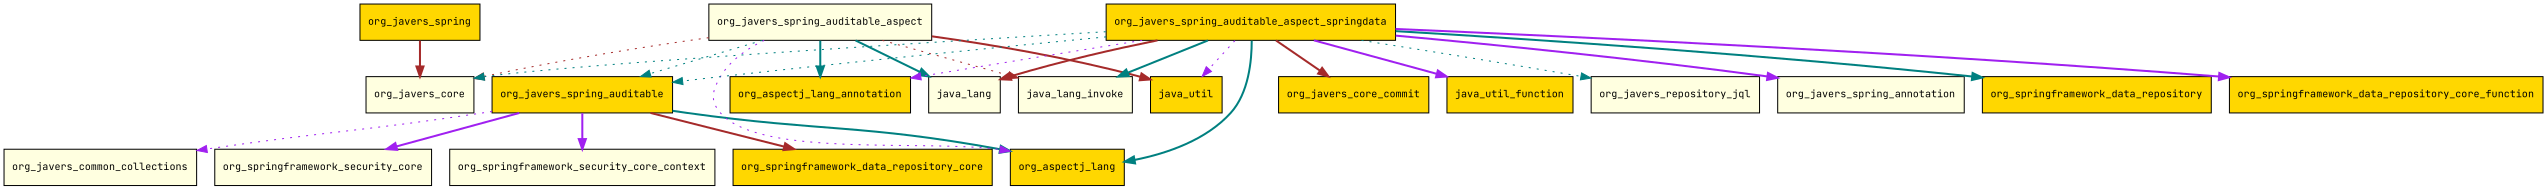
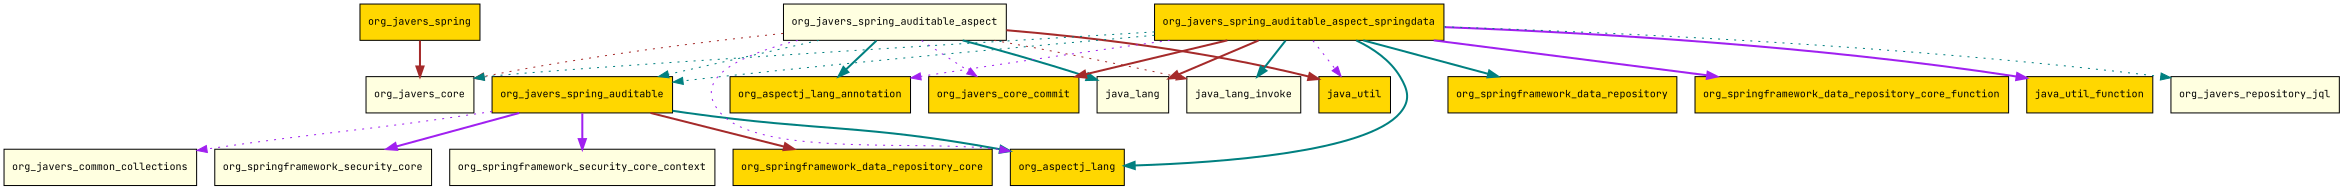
  digraph {
    fontname="JetBrains Mono"
    node [fillcolor=gold fontname="JetBrains Mono" fontsize=10.0 shape=box style=filled]
    edge [color=teal fontname="JetBrains Mono" style=bold]
    org_javers_core [fillcolor=lightyellow]
    org_javers_spring
    org_javers_spring_auditable
    org_aspectj_lang
    org_javers_common_collections [fillcolor=lightyellow]
    org_springframework_security_core [fillcolor=lightyellow]
    org_springframework_security_core_context [fillcolor=lightyellow]
    org_springframework_data_repository_core
    org_javers_spring_auditable_aspect [fillcolor=lightyellow]
    java_lang [fillcolor=lightyellow]
    java_lang_invoke [fillcolor=lightyellow]
    java_util
    org_aspectj_lang_annotation
    org_javers_core_commit
    org_javers_spring_auditable_aspect_springdata
    java_util_function
    org_javers_repository_jql [fillcolor=lightyellow]
-   org_javers_spring_annotation [fillcolor=lightyellow]
    org_springframework_data_repository
    n20 [label=org_springframework_data_repository_core_function]
    org_javers_spring -> org_javers_core [color=brown]
    org_javers_spring_auditable -> org_aspectj_lang
    org_javers_spring_auditable -> org_javers_common_collections [color=purple style=dotted]
    org_javers_spring_auditable -> org_springframework_security_core [color=purple]
    org_javers_spring_auditable -> org_springframework_security_core_context [color=purple]
    org_javers_spring_auditable -> org_springframework_data_repository_core [color=brown]
    org_javers_spring_auditable_aspect -> org_javers_core [color=brown style=dotted]
    org_javers_spring_auditable_aspect -> org_javers_spring_auditable [style=dotted]
    org_javers_spring_auditable_aspect -> org_aspectj_lang [color=purple style=dotted]
    org_javers_spring_auditable_aspect -> java_lang
    org_javers_spring_auditable_aspect -> java_lang_invoke [color=brown style=dotted]
    org_javers_spring_auditable_aspect -> java_util [color=brown]
    org_javers_spring_auditable_aspect -> org_aspectj_lang_annotation
+   org_javers_spring_auditable_aspect -> org_javers_core_commit [color=purple style=dotted]
    org_javers_spring_auditable_aspect_springdata -> org_javers_core [style=dotted]
    org_javers_spring_auditable_aspect_springdata -> org_javers_spring_auditable [style=dotted]
    org_javers_spring_auditable_aspect_springdata -> org_aspectj_lang
    org_javers_spring_auditable_aspect_springdata -> java_lang [color=brown]
    org_javers_spring_auditable_aspect_springdata -> java_lang_invoke
    org_javers_spring_auditable_aspect_springdata -> java_util [color=purple style=dotted]
    org_javers_spring_auditable_aspect_springdata -> org_aspectj_lang_annotation [color=purple style=dotted]
    org_javers_spring_auditable_aspect_springdata -> org_javers_core_commit [color=brown]
    org_javers_spring_auditable_aspect_springdata -> java_util_function [color=purple]
    org_javers_spring_auditable_aspect_springdata -> org_javers_repository_jql [style=dotted]
-   org_javers_spring_auditable_aspect_springdata -> org_javers_spring_annotation [color=purple]
    org_javers_spring_auditable_aspect_springdata -> org_springframework_data_repository
    org_javers_spring_auditable_aspect_springdata -> n20 [color=purple]
  }
